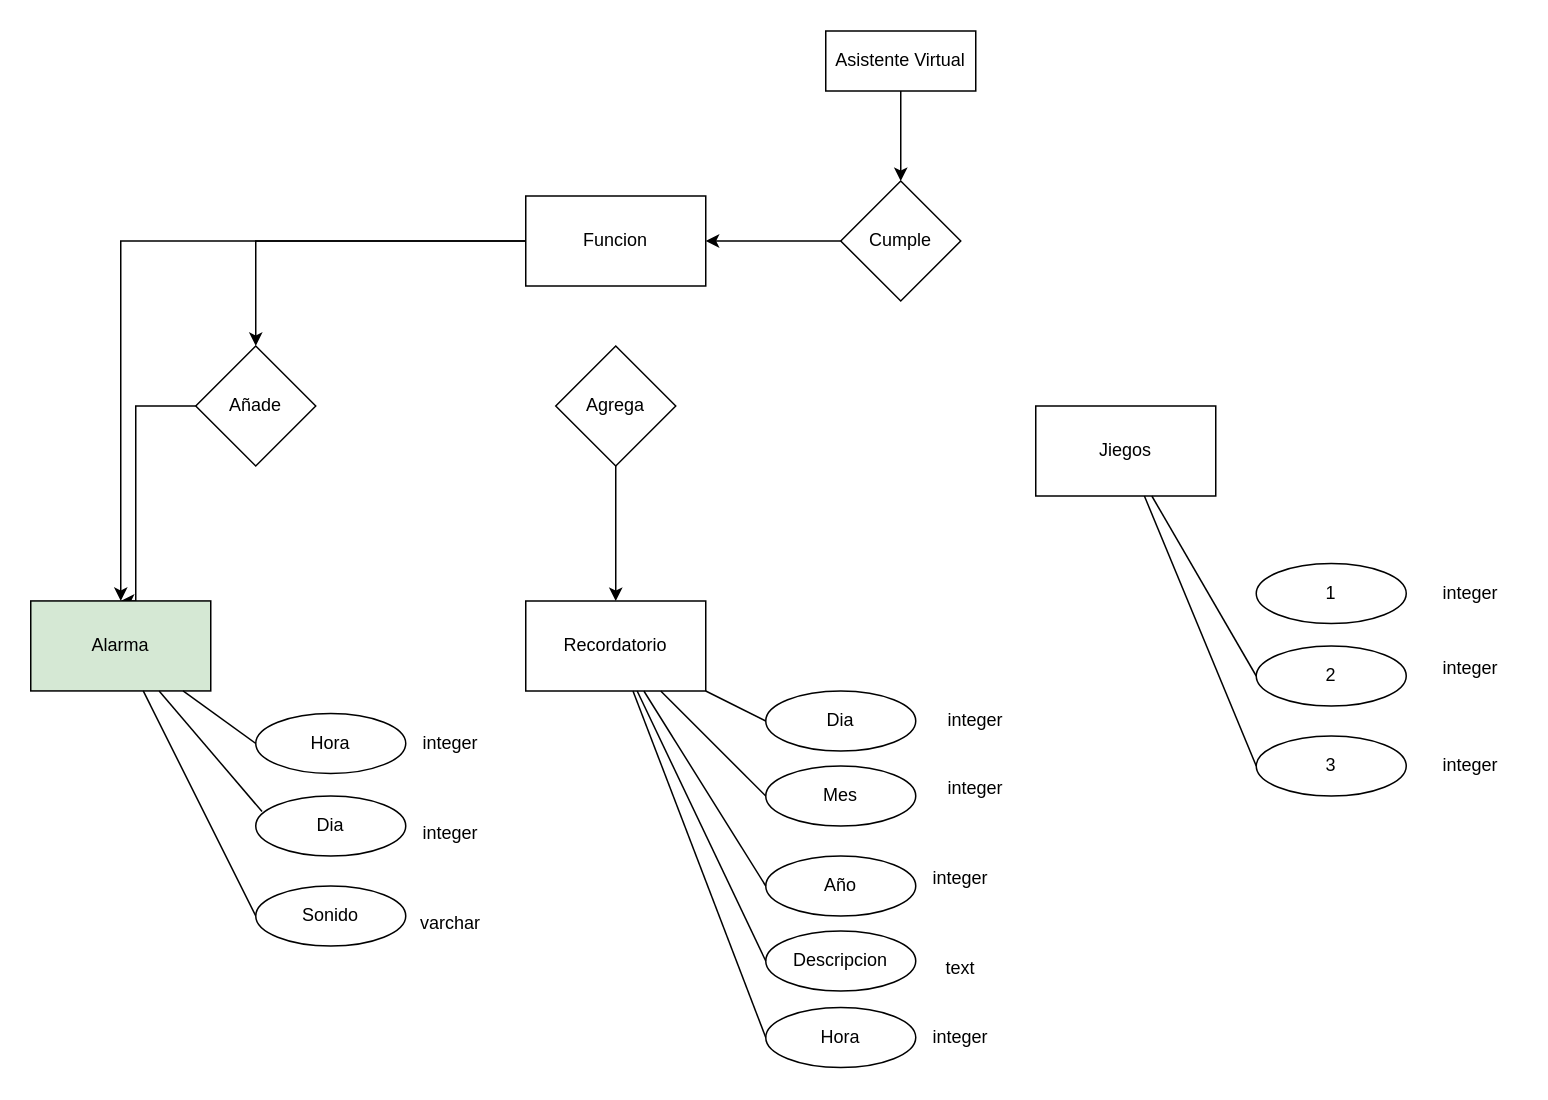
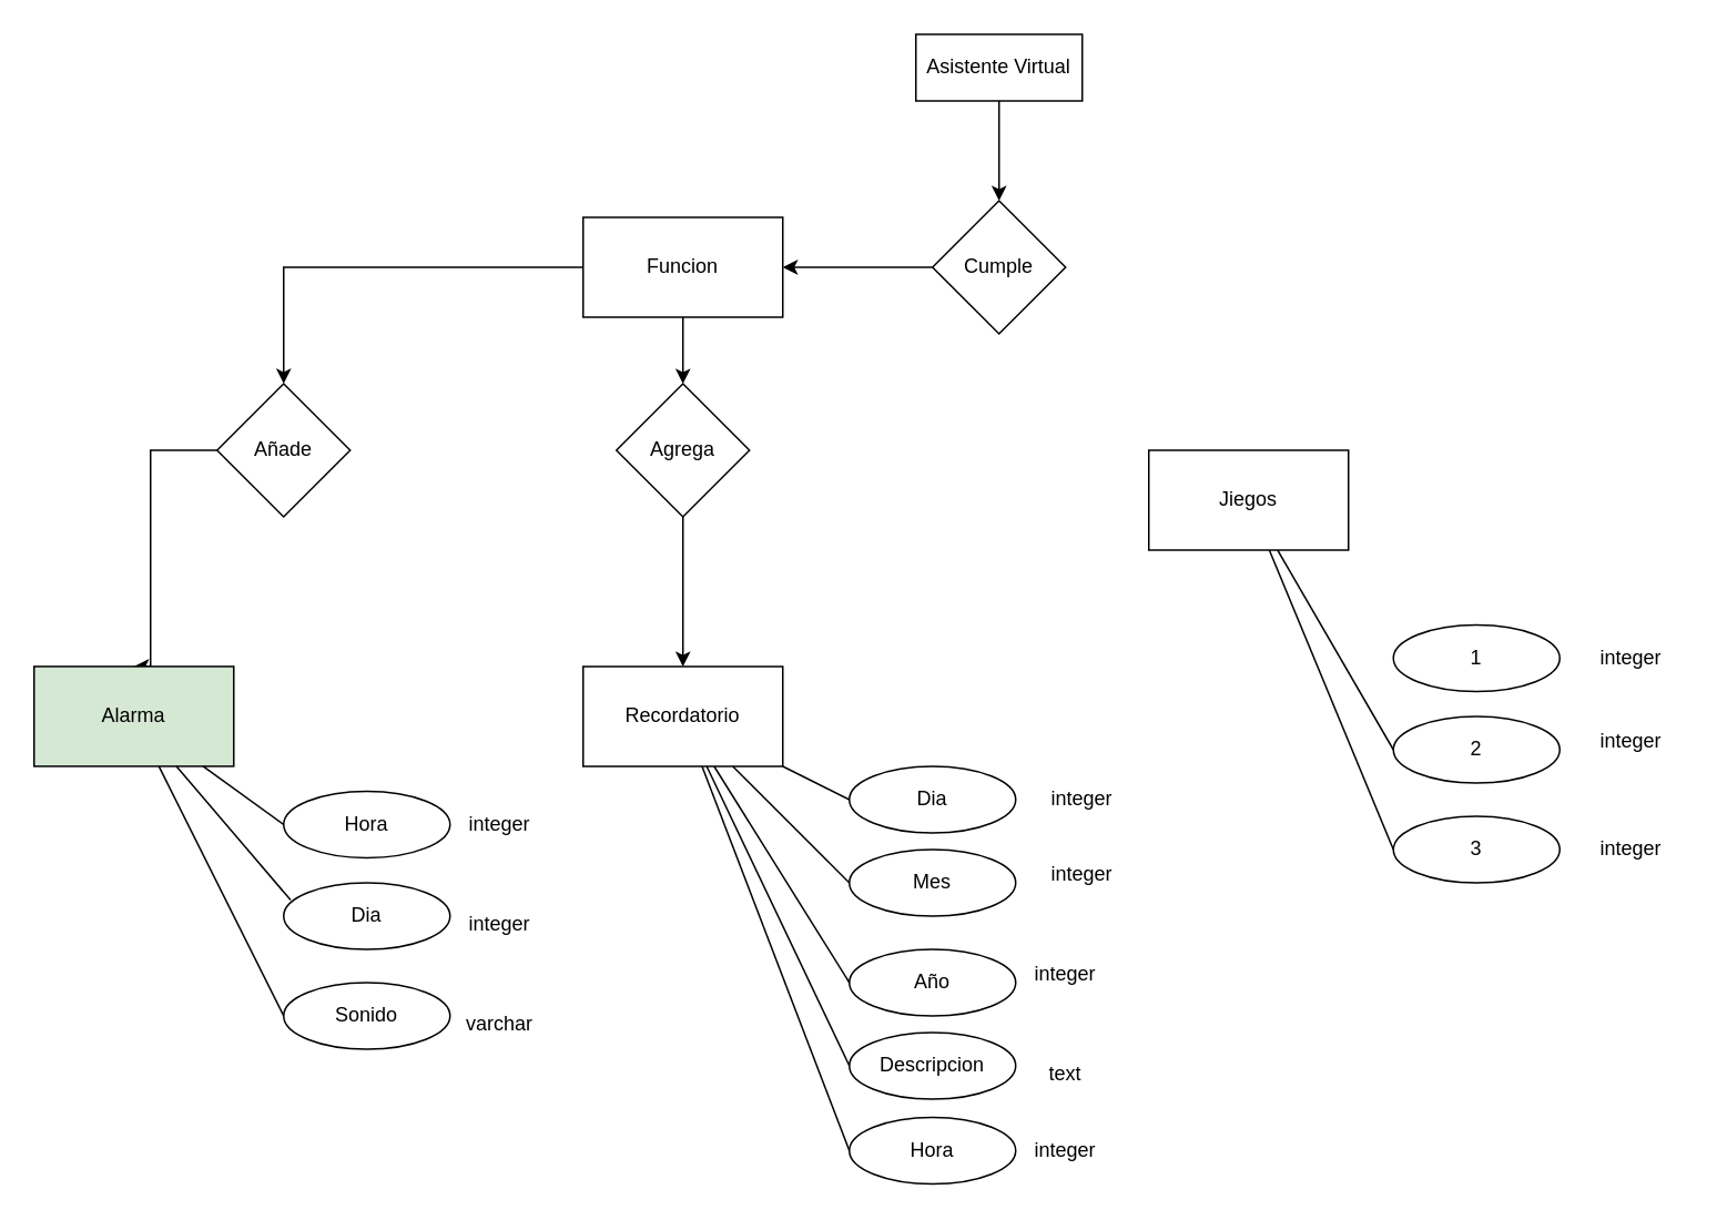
  <mxCell id="0" />
  <mxCell id="1" parent="0" />
  <mxCell id="2" value="" style="edgeStyle=orthogonalEdgeStyle;rounded=0;orthogonalLoop=1;jettySize=auto;html=1;" edge="1" parent="1" source="3" target="5"><mxGeometry relative="1" as="geometry" /></mxCell>
  <mxCell id="3" value="Asistente Virtual" style="whiteSpace=wrap;html=1;align=center;" vertex="1" parent="1"><mxGeometry x="550" y="20" width="100" height="40" as="geometry" /></mxCell>
  <mxCell id="4" value="" style="edgeStyle=orthogonalEdgeStyle;rounded=0;orthogonalLoop=1;jettySize=auto;html=1;" edge="1" parent="1" source="5" target="8"><mxGeometry relative="1" as="geometry" /></mxCell>
  <mxCell id="5" value="Cumple" style="rhombus;whiteSpace=wrap;html=1;" vertex="1" parent="1"><mxGeometry x="560" y="120" width="80" height="80" as="geometry" /></mxCell>
  <mxCell id="6" value="" style="edgeStyle=orthogonalEdgeStyle;rounded=0;orthogonalLoop=1;jettySize=auto;html=1;exitX=0;exitY=0.5;exitDx=0;exitDy=0;" edge="1" parent="1" source="8" target="10"><mxGeometry relative="1" as="geometry"><mxPoint x="290" y="160.037" as="sourcePoint" /></mxGeometry></mxCell>
- <mxCell id="7" value="" style="edgeStyle=orthogonalEdgeStyle;rounded=0;orthogonalLoop=1;jettySize=auto;html=1;" edge="1" parent="1" source="8" target="13"><mxGeometry relative="1" as="geometry" /></mxCell>
+ <mxCell id="7" value="" style="edgeStyle=orthogonalEdgeStyle;rounded=0;orthogonalLoop=1;jettySize=auto;html=1;" edge="1" parent="1" source="8" target="12"><mxGeometry relative="1" as="geometry" /></mxCell>
  <mxCell id="8" value="Funcion" style="whiteSpace=wrap;html=1;" vertex="1" parent="1"><mxGeometry x="350" y="130" width="120" height="60" as="geometry" /></mxCell>
  <mxCell id="9" style="edgeStyle=orthogonalEdgeStyle;rounded=0;orthogonalLoop=1;jettySize=auto;html=1;entryX=0.5;entryY=0;entryDx=0;entryDy=0;" edge="1" parent="1" source="10" target="13"><mxGeometry relative="1" as="geometry"><mxPoint x="90" y="389.96" as="targetPoint" /><Array as="points"><mxPoint x="90" y="269.96" /></Array></mxGeometry></mxCell>
  <mxCell id="10" value="Añade" style="rhombus;whiteSpace=wrap;html=1;" vertex="1" parent="1"><mxGeometry x="130" y="229.96" width="80" height="80" as="geometry" /></mxCell>
  <mxCell id="11" style="edgeStyle=orthogonalEdgeStyle;rounded=0;orthogonalLoop=1;jettySize=auto;html=1;" edge="1" parent="1" source="12" target="18"><mxGeometry relative="1" as="geometry" /></mxCell>
  <mxCell id="12" value="Agrega" style="rhombus;whiteSpace=wrap;html=1;" vertex="1" parent="1"><mxGeometry x="370" y="230" width="80" height="80" as="geometry" /></mxCell>
  <mxCell id="13" value="Alarma" style="whiteSpace=wrap;html=1;fillColor=#d5e8d4;" vertex="1" parent="1"><mxGeometry x="20" y="399.96" width="120" height="60" as="geometry" /></mxCell>
  <mxCell id="14" value="" style="endArrow=none;html=1;rounded=0;exitX=0.042;exitY=0.26;exitDx=0;exitDy=0;exitPerimeter=0;" edge="1" parent="1" source="40" target="13"><mxGeometry width="50" height="50" relative="1" as="geometry"><mxPoint x="160" y="550" as="sourcePoint" /><mxPoint x="260" y="479.96" as="targetPoint" /></mxGeometry></mxCell>
  <mxCell id="15" value="Hora" style="ellipse;whiteSpace=wrap;html=1;align=center;" vertex="1" parent="1"><mxGeometry x="170" y="474.96" width="100" height="40" as="geometry" /></mxCell>
  <mxCell id="16" value="" style="endArrow=none;html=1;rounded=0;exitX=0;exitY=0.5;exitDx=0;exitDy=0;" edge="1" parent="1" source="15" target="13"><mxGeometry width="50" height="50" relative="1" as="geometry"><mxPoint x="340" y="509.96" as="sourcePoint" /><mxPoint x="220" y="439.96" as="targetPoint" /></mxGeometry></mxCell>
  <mxCell id="17" value="" style="endArrow=none;html=1;rounded=0;exitX=0;exitY=0.5;exitDx=0;exitDy=0;" edge="1" parent="1" source="39" target="13"><mxGeometry width="50" height="50" relative="1" as="geometry"><mxPoint x="180" y="610" as="sourcePoint" /><mxPoint x="210" y="519.96" as="targetPoint" /></mxGeometry></mxCell>
  <mxCell id="18" value="Recordatorio" style="whiteSpace=wrap;html=1;" vertex="1" parent="1"><mxGeometry x="350" y="400" width="120" height="60" as="geometry" /></mxCell>
  <mxCell id="19" value="Mes" style="ellipse;whiteSpace=wrap;html=1;align=center;" vertex="1" parent="1"><mxGeometry x="510" y="510" width="100" height="40" as="geometry" /></mxCell>
  <mxCell id="20" value="" style="endArrow=none;html=1;rounded=0;exitX=0;exitY=0.5;exitDx=0;exitDy=0;" edge="1" parent="1" source="19" target="18"><mxGeometry width="50" height="50" relative="1" as="geometry"><mxPoint x="530" y="530" as="sourcePoint" /><mxPoint x="580" y="480" as="targetPoint" /></mxGeometry></mxCell>
  <mxCell id="21" value="Dia" style="ellipse;whiteSpace=wrap;html=1;align=center;" vertex="1" parent="1"><mxGeometry x="510" y="460" width="100" height="40" as="geometry" /></mxCell>
  <mxCell id="22" value="" style="endArrow=none;html=1;rounded=0;exitX=0;exitY=0.5;exitDx=0;exitDy=0;" edge="1" parent="1" source="21" target="18"><mxGeometry width="50" height="50" relative="1" as="geometry"><mxPoint x="660" y="510" as="sourcePoint" /><mxPoint x="540" y="440" as="targetPoint" /></mxGeometry></mxCell>
  <mxCell id="23" value="Año" style="ellipse;whiteSpace=wrap;html=1;align=center;" vertex="1" parent="1"><mxGeometry x="510" y="570" width="100" height="40" as="geometry" /></mxCell>
  <mxCell id="24" value="" style="endArrow=none;html=1;rounded=0;exitX=0;exitY=0.5;exitDx=0;exitDy=0;" edge="1" parent="1" source="23" target="18"><mxGeometry width="50" height="50" relative="1" as="geometry"><mxPoint x="650" y="590" as="sourcePoint" /><mxPoint x="530" y="520" as="targetPoint" /></mxGeometry></mxCell>
  <mxCell id="25" value="Descripcion" style="ellipse;whiteSpace=wrap;html=1;align=center;" vertex="1" parent="1"><mxGeometry x="510" y="620" width="100" height="40" as="geometry" /></mxCell>
  <mxCell id="26" value="" style="endArrow=none;html=1;rounded=0;exitX=0;exitY=0.5;exitDx=0;exitDy=0;" edge="1" parent="1" source="25" target="18"><mxGeometry width="50" height="50" relative="1" as="geometry"><mxPoint x="711.24" y="788.5" as="sourcePoint" /><mxPoint x="458.756" y="495" as="targetPoint" /></mxGeometry></mxCell>
  <mxCell id="27" value="Hora" style="ellipse;whiteSpace=wrap;html=1;align=center;" vertex="1" parent="1"><mxGeometry x="510" y="671" width="100" height="40" as="geometry" /></mxCell>
  <mxCell id="28" value="" style="endArrow=none;html=1;rounded=0;exitX=0;exitY=0.5;exitDx=0;exitDy=0;" edge="1" parent="1" source="27" target="18"><mxGeometry width="50" height="50" relative="1" as="geometry"><mxPoint x="481" y="660" as="sourcePoint" /><mxPoint x="395" y="480" as="targetPoint" /></mxGeometry></mxCell>
  <mxCell id="29" value="Jiegos" style="whiteSpace=wrap;html=1;" vertex="1" parent="1"><mxGeometry x="690" y="270" width="120" height="60" as="geometry" /></mxCell>
  <mxCell id="30" value="2" style="ellipse;whiteSpace=wrap;html=1;align=center;" vertex="1" parent="1"><mxGeometry x="837" y="430" width="100" height="40" as="geometry" /></mxCell>
  <mxCell id="31" value="" style="endArrow=none;html=1;rounded=0;exitX=0;exitY=0.5;exitDx=0;exitDy=0;" edge="1" source="30" parent="1" target="29"><mxGeometry width="50" height="50" relative="1" as="geometry"><mxPoint x="877" y="430" as="sourcePoint" /><mxPoint x="777" y="360" as="targetPoint" /></mxGeometry></mxCell>
  <mxCell id="32" value="1" style="ellipse;whiteSpace=wrap;html=1;align=center;" vertex="1" parent="1"><mxGeometry x="837" y="375" width="100" height="40" as="geometry" /></mxCell>
  <mxCell id="33" value="3" style="ellipse;whiteSpace=wrap;html=1;align=center;" vertex="1" parent="1"><mxGeometry x="837" y="490" width="100" height="40" as="geometry" /></mxCell>
  <mxCell id="34" value="" style="endArrow=none;html=1;rounded=0;exitX=0;exitY=0.5;exitDx=0;exitDy=0;" edge="1" source="33" parent="1" target="29"><mxGeometry width="50" height="50" relative="1" as="geometry"><mxPoint x="997" y="490" as="sourcePoint" /><mxPoint x="770" y="360" as="targetPoint" /></mxGeometry></mxCell>
  <mxCell id="35" value="integer" style="text;html=1;align=center;verticalAlign=middle;whiteSpace=wrap;rounded=0;" vertex="1" parent="1"><mxGeometry x="950" y="430" width="60" height="30" as="geometry" /></mxCell>
  <mxCell id="36" value="integer" style="text;html=1;align=center;verticalAlign=middle;whiteSpace=wrap;rounded=0;" vertex="1" parent="1"><mxGeometry x="950" y="380" width="60" height="30" as="geometry" /></mxCell>
  <mxCell id="37" value="integer" style="text;html=1;align=center;verticalAlign=middle;whiteSpace=wrap;rounded=0;" vertex="1" parent="1"><mxGeometry x="950" y="495" width="60" height="30" as="geometry" /></mxCell>
  <mxCell id="38" value="integer" style="text;html=1;align=center;verticalAlign=middle;whiteSpace=wrap;rounded=0;" vertex="1" parent="1"><mxGeometry x="270" y="480" width="60" height="30" as="geometry" /></mxCell>
  <mxCell id="39" value="Sonido" style="ellipse;whiteSpace=wrap;html=1;align=center;" vertex="1" parent="1"><mxGeometry x="170" y="590" width="100" height="40" as="geometry" /></mxCell>
  <mxCell id="40" value="Dia" style="ellipse;whiteSpace=wrap;html=1;align=center;" vertex="1" parent="1"><mxGeometry x="170" y="530" width="100" height="40" as="geometry" /></mxCell>
  <mxCell id="41" value="varchar" style="text;html=1;align=center;verticalAlign=middle;whiteSpace=wrap;rounded=0;" vertex="1" parent="1"><mxGeometry x="270" y="600" width="60" height="30" as="geometry" /></mxCell>
  <mxCell id="42" value="text" style="text;html=1;align=center;verticalAlign=middle;whiteSpace=wrap;rounded=0;" vertex="1" parent="1"><mxGeometry x="610" y="630" width="60" height="30" as="geometry" /></mxCell>
  <mxCell id="43" value="integer" style="text;html=1;align=center;verticalAlign=middle;whiteSpace=wrap;rounded=0;" vertex="1" parent="1"><mxGeometry x="610" y="676" width="60" height="30" as="geometry" /></mxCell>
  <mxCell id="44" value="integer" style="text;html=1;align=center;verticalAlign=middle;whiteSpace=wrap;rounded=0;" vertex="1" parent="1"><mxGeometry x="270" y="540" width="60" height="30" as="geometry" /></mxCell>
  <mxCell id="45" value="integer" style="text;html=1;align=center;verticalAlign=middle;whiteSpace=wrap;rounded=0;" vertex="1" parent="1"><mxGeometry x="620" y="465" width="60" height="30" as="geometry" /></mxCell>
  <mxCell id="46" value="integer" style="text;html=1;align=center;verticalAlign=middle;whiteSpace=wrap;rounded=0;" vertex="1" parent="1"><mxGeometry x="620" y="510" width="60" height="30" as="geometry" /></mxCell>
  <mxCell id="47" value="integer" style="text;html=1;align=center;verticalAlign=middle;whiteSpace=wrap;rounded=0;" vertex="1" parent="1"><mxGeometry x="610" y="570" width="60" height="30" as="geometry" /></mxCell>
